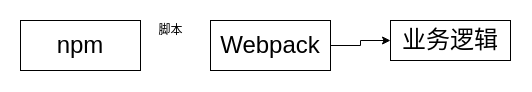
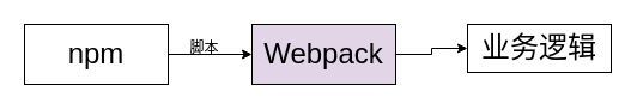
  <mxCell id="0" />
  <mxCell id="1" parent="0" />
+ <mxCell id="2" style="edgeStyle=orthogonalEdgeStyle;rounded=0;orthogonalLoop=1;jettySize=auto;html=1;entryX=0;entryY=0.5;entryDx=0;entryDy=0;" edge="1" parent="1" source="3" target="5"><mxGeometry relative="1" as="geometry" /></mxCell>
  <mxCell id="3" value="&lt;font style=&quot;font-size: 24px&quot;&gt;npm&lt;/font&gt;" style="rounded=0;whiteSpace=wrap;html=1;" vertex="1" parent="1"><mxGeometry x="20" y="20" width="120" height="50" as="geometry" /></mxCell>
  <mxCell id="4" style="edgeStyle=orthogonalEdgeStyle;rounded=0;orthogonalLoop=1;jettySize=auto;html=1;" edge="1" parent="1" source="5" target="7"><mxGeometry relative="1" as="geometry" /></mxCell>
- <mxCell id="5" value="&lt;span style=&quot;font-size: 24px&quot;&gt;Webpack&lt;/span&gt;" style="rounded=0;whiteSpace=wrap;html=1;" vertex="1" parent="1"><mxGeometry x="210" y="20" width="120" height="50" as="geometry" /></mxCell>
- <mxCell id="6" value="脚本" style="text;html=1;align=center;verticalAlign=middle;resizable=0;points=[];autosize=1;" vertex="1" parent="1"><mxGeometry x="150" y="20" width="40" height="20" as="geometry" /></mxCell>
+ <mxCell id="5" value="&lt;span style=&quot;font-size: 24px&quot;&gt;Webpack&lt;/span&gt;" style="rounded=0;whiteSpace=wrap;html=1;fillColor=#e1d5e7;" vertex="1" parent="1"><mxGeometry x="210" y="20" width="120" height="50" as="geometry" /></mxCell>
+ <mxCell id="6" value="脚本" style="text;html=1;align=center;verticalAlign=middle;resizable=0;points=[];autosize=1;" vertex="1" parent="1"><mxGeometry x="150" y="30" width="40" height="20" as="geometry" /></mxCell>
  <mxCell id="7" value="&lt;span style=&quot;font-size: 24px&quot;&gt;业务逻辑&lt;/span&gt;" style="rounded=0;whiteSpace=wrap;html=1;" vertex="1" parent="1"><mxGeometry x="390" y="20" width="120" height="40" as="geometry" /></mxCell>
